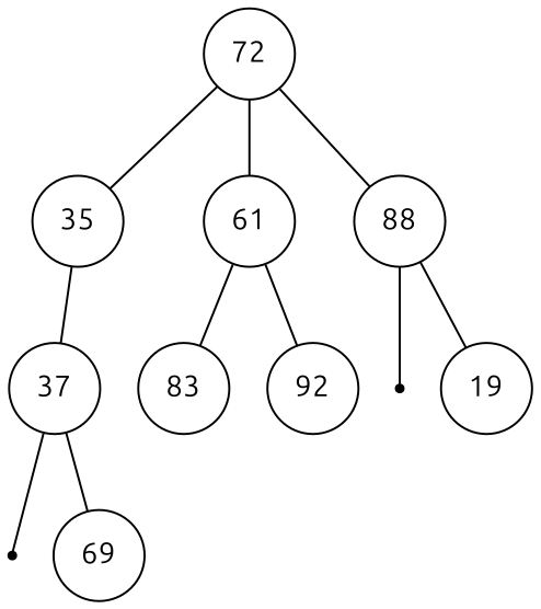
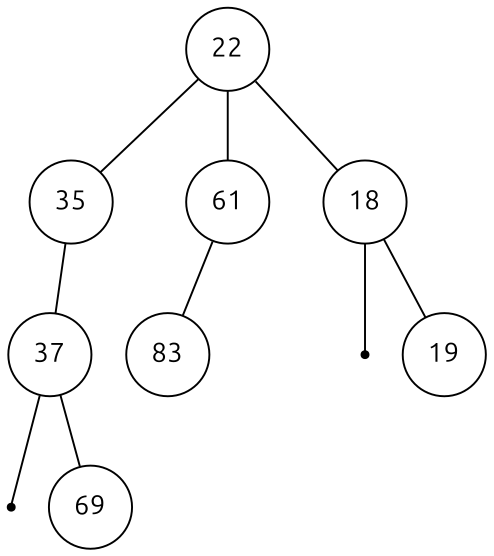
  digraph {
    fontname=Ubuntu
    node [fontname=Ubuntu shape=circle]
    edge [arrowhead=none fontname=Ubuntu]
-   72
+   72 [label=22]
    35
    n3 [label=61]
-   18 [label=88]
+   18
    37
    83
-   92
    1 [shape=point]
    19
    2 [shape=point]
    n11 [label=69]
    72 -> 35
    72 -> n3
    72 -> 18
    35 -> 37
    n3 -> 83
-   n3 -> 92
    18 -> 1
    18 -> 19
    37 -> 2
    37 -> n11
  }
